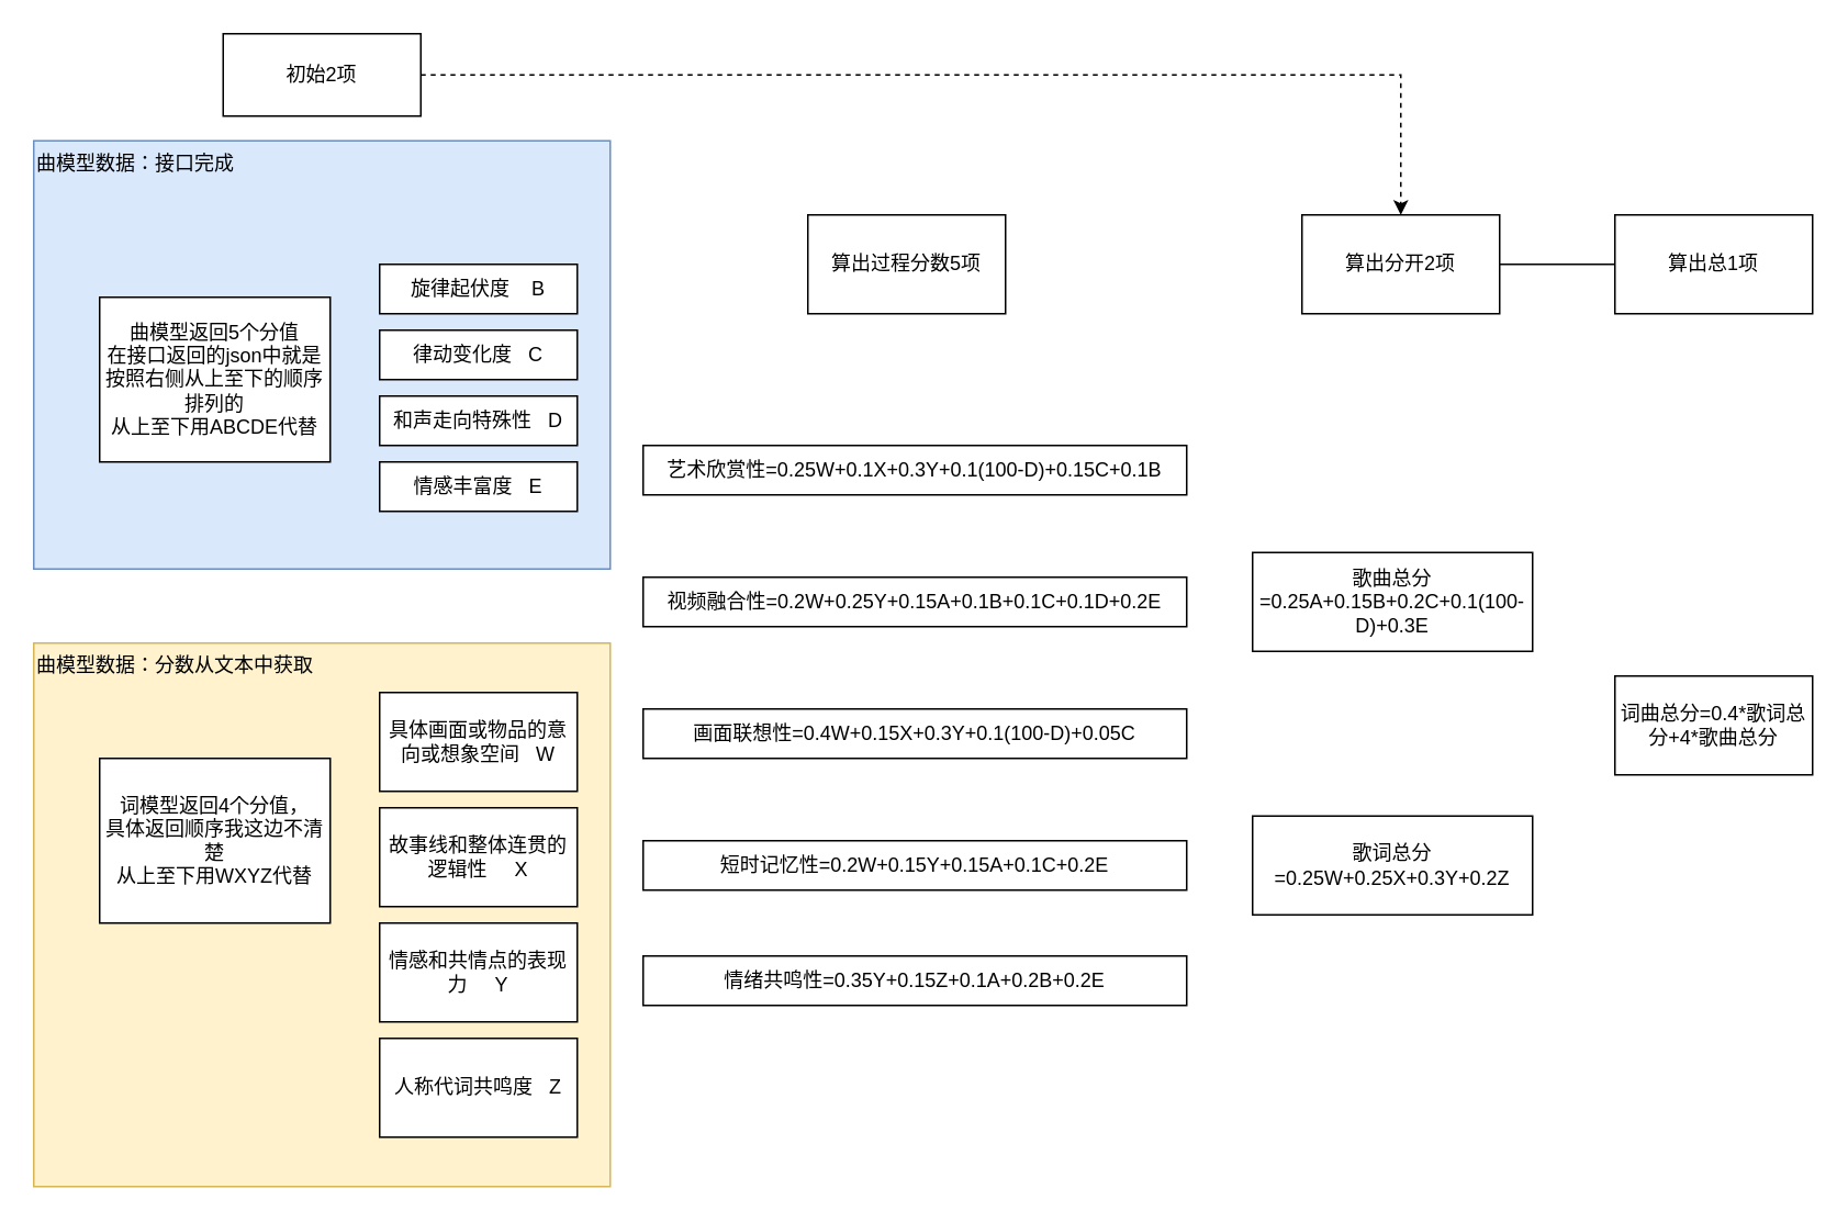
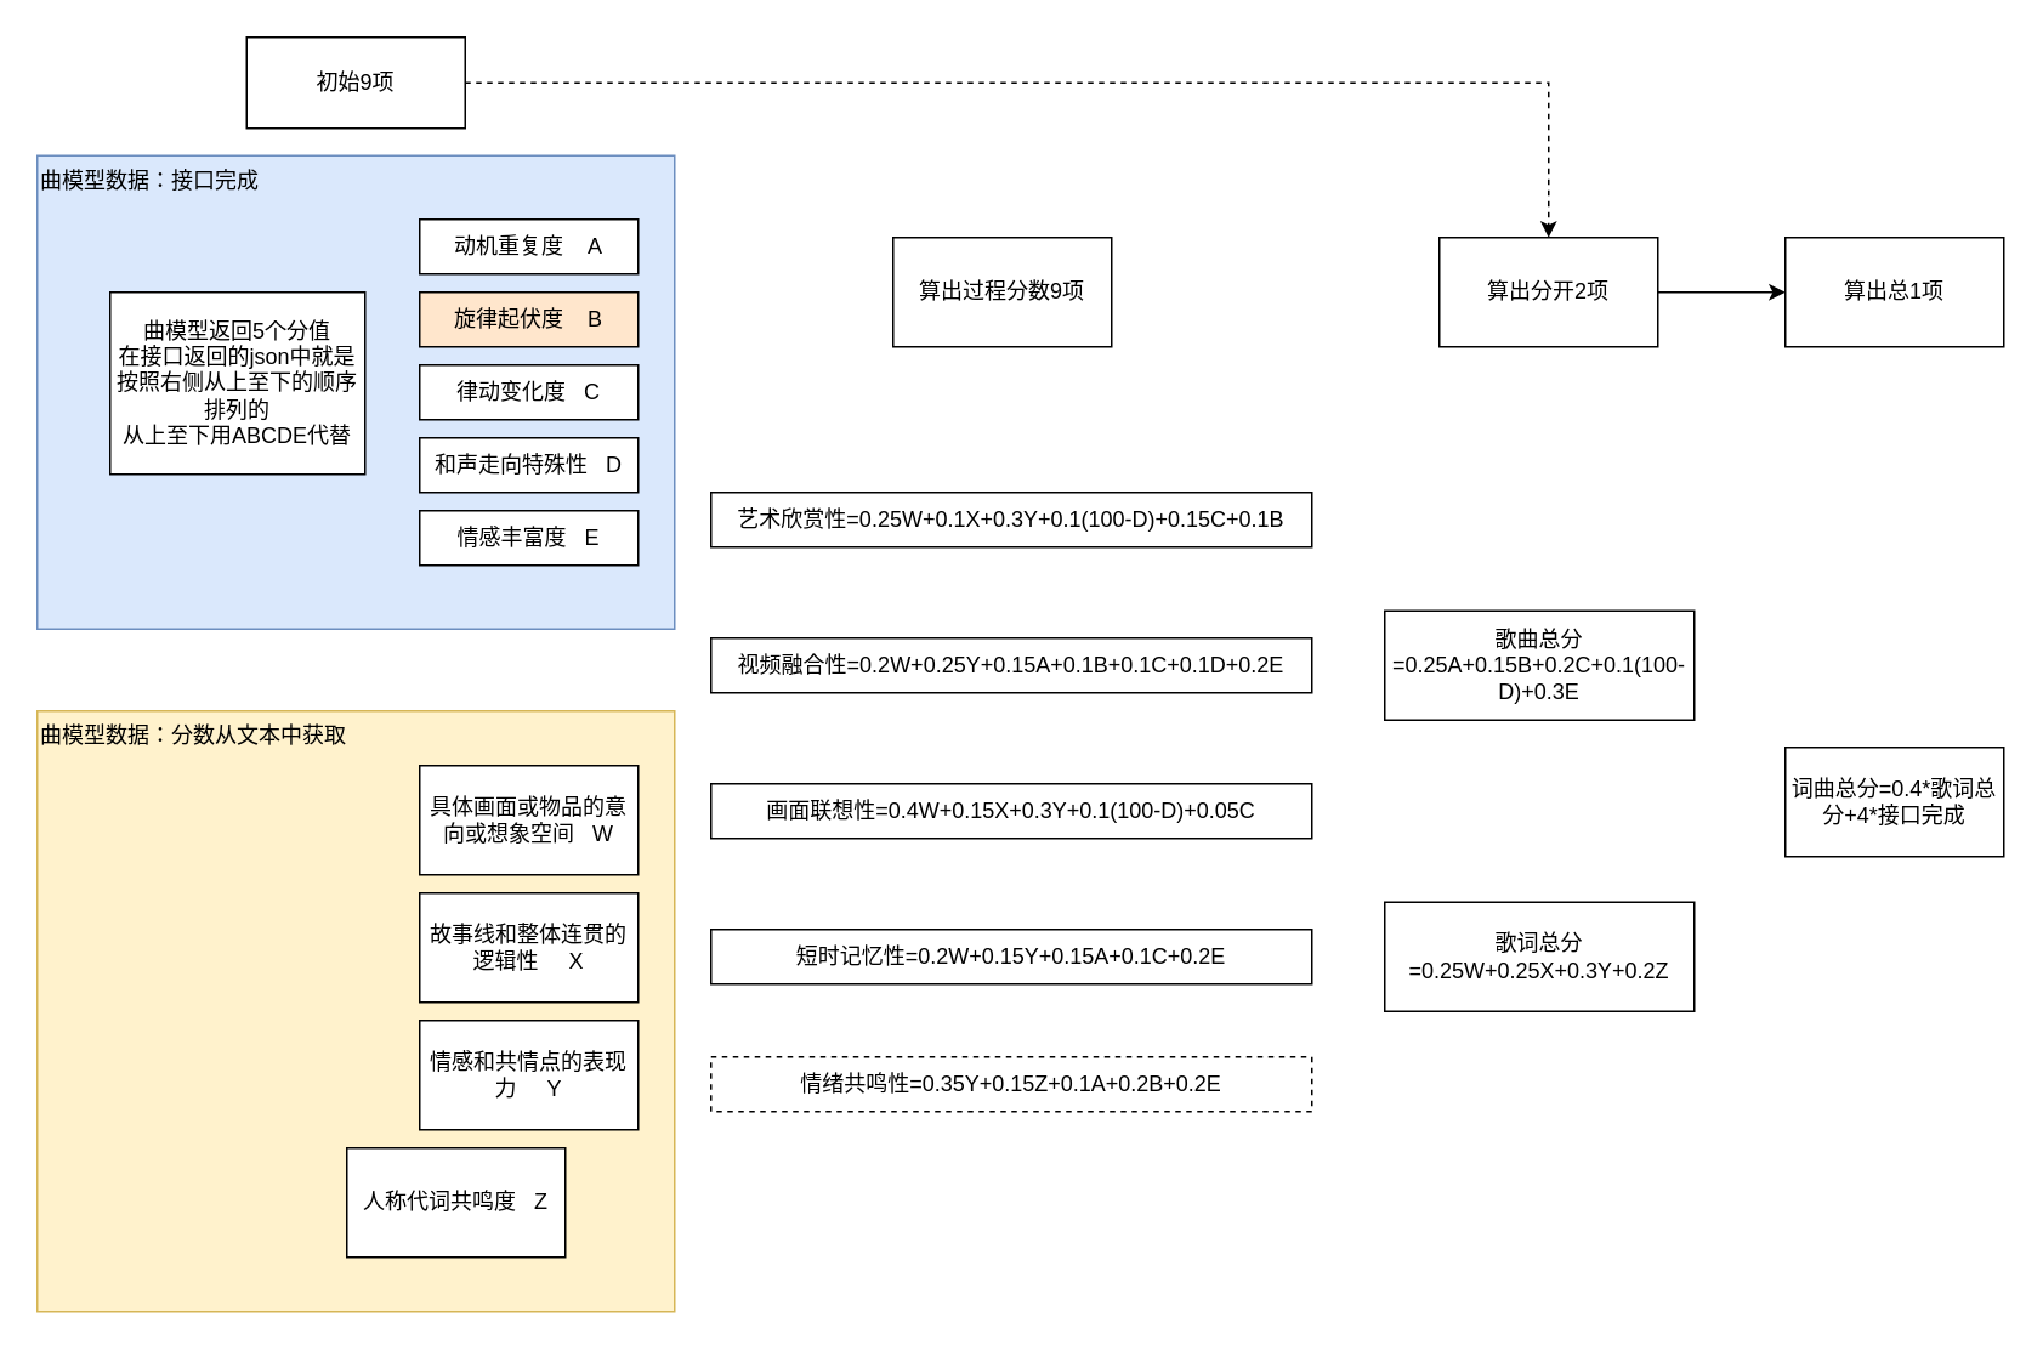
  <mxCell id="0" />
  <mxCell id="1" parent="0" />
  <mxCell id="2" value="曲模型数据：分数从文本中获取" style="rounded=0;whiteSpace=wrap;html=1;align=left;verticalAlign=top;fillColor=#fff2cc;strokeColor=#d6b656;" parent="1" vertex="1"><mxGeometry x="20" y="390" width="350" height="330" as="geometry" /></mxCell>
  <mxCell id="3" value="曲模型数据：接口完成" style="rounded=0;whiteSpace=wrap;html=1;align=left;verticalAlign=top;fillColor=#dae8fc;strokeColor=#6c8ebf;" parent="1" vertex="1"><mxGeometry x="20" y="85" width="350" height="260" as="geometry" /></mxCell>
- <mxCell id="4" value="曲模型返回5个分值&lt;div&gt;在接口返回的json中就是按照右侧从上至下的顺序排列的&lt;/div&gt;&lt;div&gt;从上至下用ABCDE代替&lt;/div&gt;" style="rounded=0;whiteSpace=wrap;html=1;" parent="1" vertex="1"><mxGeometry x="60" y="180" width="140" height="100" as="geometry" /></mxCell>
- <mxCell id="5" value="词模型返回4个分值，&lt;div&gt;具体返回顺序我这边不清楚&lt;/div&gt;&lt;div&gt;从上至下用WXYZ代替&lt;/div&gt;" style="whiteSpace=wrap;html=1;" parent="1" vertex="1"><mxGeometry x="60" y="460" width="140" height="100" as="geometry" /></mxCell>
- <mxCell id="7" value="旋律起伏度&amp;nbsp; &amp;nbsp; B" style="whiteSpace=wrap;html=1;" parent="1" vertex="1"><mxGeometry x="230" y="160" width="120" height="30" as="geometry" /></mxCell>
+ <mxCell id="4" value="曲模型返回5个分值&lt;div&gt;在接口返回的json中就是按照右侧从上至下的顺序排列的&lt;/div&gt;&lt;div&gt;从上至下用ABCDE代替&lt;/div&gt;" style="rounded=0;whiteSpace=wrap;html=1;" parent="1" vertex="1"><mxGeometry x="60" y="160" width="140" height="100" as="geometry" /></mxCell>
+ <mxCell id="6" value="动机重复度&amp;nbsp; &amp;nbsp; A" style="whiteSpace=wrap;html=1;" parent="1" vertex="1"><mxGeometry x="230" y="120" width="120" height="30" as="geometry" /></mxCell>
+ <mxCell id="7" value="旋律起伏度&amp;nbsp; &amp;nbsp; B" style="whiteSpace=wrap;html=1;fillColor=#ffe6cc;" parent="1" vertex="1"><mxGeometry x="230" y="160" width="120" height="30" as="geometry" /></mxCell>
  <mxCell id="8" value="律动变化度&amp;nbsp; &amp;nbsp;C" style="whiteSpace=wrap;html=1;" parent="1" vertex="1"><mxGeometry x="230" y="200" width="120" height="30" as="geometry" /></mxCell>
  <mxCell id="9" value="和声走向特殊性&amp;nbsp; &amp;nbsp;D" style="whiteSpace=wrap;html=1;" parent="1" vertex="1"><mxGeometry x="230" y="240" width="120" height="30" as="geometry" /></mxCell>
  <mxCell id="10" value="情感丰富度&amp;nbsp; &amp;nbsp;E" style="whiteSpace=wrap;html=1;" parent="1" vertex="1"><mxGeometry x="230" y="280" width="120" height="30" as="geometry" /></mxCell>
  <mxCell id="11" value="具体画面或物品的意向或想象空间&amp;nbsp; &amp;nbsp;W" style="whiteSpace=wrap;html=1;" parent="1" vertex="1"><mxGeometry x="230" y="420" width="120" height="60" as="geometry" /></mxCell>
  <mxCell id="12" value="故事线和整体连贯的逻辑性&amp;nbsp; &amp;nbsp; &amp;nbsp;X" style="whiteSpace=wrap;html=1;" parent="1" vertex="1"><mxGeometry x="230" y="490" width="120" height="60" as="geometry" /></mxCell>
  <mxCell id="13" value="情感和共情点的表现力&amp;nbsp; &amp;nbsp; &amp;nbsp;Y" style="whiteSpace=wrap;html=1;" parent="1" vertex="1"><mxGeometry x="230" y="560" width="120" height="60" as="geometry" /></mxCell>
- <mxCell id="14" value="人称代词共鸣度&amp;nbsp; &amp;nbsp;Z" style="whiteSpace=wrap;html=1;" parent="1" vertex="1"><mxGeometry x="230" y="630" width="120" height="60" as="geometry" /></mxCell>
+ <mxCell id="14" value="人称代词共鸣度&amp;nbsp; &amp;nbsp;Z" style="whiteSpace=wrap;html=1;" parent="1" vertex="1"><mxGeometry x="190" y="630" width="120" height="60" as="geometry" /></mxCell>
  <mxCell id="15" value="歌词总分=0.25W+0.25X+0.3Y+0.2Z" style="whiteSpace=wrap;html=1;" parent="1" vertex="1"><mxGeometry x="760" y="495" width="170" height="60" as="geometry" /></mxCell>
  <mxCell id="16" value="艺术欣赏性=0.25W+0.1X+0.3Y+0.1(100-D)+0.15C+0.1B" style="whiteSpace=wrap;html=1;" parent="1" vertex="1"><mxGeometry x="390" y="270" width="330" height="30" as="geometry" /></mxCell>
  <mxCell id="17" value="视频融合性=0.2W+0.25Y+0.15A+0.1B+0.1C+0.1D+0.2E" style="whiteSpace=wrap;html=1;" parent="1" vertex="1"><mxGeometry x="390" y="350" width="330" height="30" as="geometry" /></mxCell>
  <mxCell id="18" value="画面联想性=0.4W+0.15X+0.3Y+0.1(100-D)+0.05C" style="whiteSpace=wrap;html=1;" parent="1" vertex="1"><mxGeometry x="390" y="430" width="330" height="30" as="geometry" /></mxCell>
  <mxCell id="19" value="短时记忆性=0.2W+0.15Y+0.15A+0.1C+0.2E" style="whiteSpace=wrap;html=1;" parent="1" vertex="1"><mxGeometry x="390" y="510" width="330" height="30" as="geometry" /></mxCell>
- <mxCell id="20" value="情绪共鸣性=0.35Y+0.15Z+0.1A+0.2B+0.2E" style="whiteSpace=wrap;html=1;" parent="1" vertex="1"><mxGeometry x="390" y="580" width="330" height="30" as="geometry" /></mxCell>
- <mxCell id="21" value="算出过程分数5项" style="whiteSpace=wrap;html=1;" parent="1" vertex="1"><mxGeometry x="490" y="130" width="120" height="60" as="geometry" /></mxCell>
+ <mxCell id="20" value="情绪共鸣性=0.35Y+0.15Z+0.1A+0.2B+0.2E" style="whiteSpace=wrap;html=1;dashed=1;" parent="1" vertex="1"><mxGeometry x="390" y="580" width="330" height="30" as="geometry" /></mxCell>
+ <mxCell id="21" value="算出过程分数9项" style="whiteSpace=wrap;html=1;" parent="1" vertex="1"><mxGeometry x="490" y="130" width="120" height="60" as="geometry" /></mxCell>
  <mxCell id="22" value="歌曲总分=0.25A+0.15B+0.2C+0.1(100-D)+0.3E" style="whiteSpace=wrap;html=1;" parent="1" vertex="1"><mxGeometry x="760" y="335" width="170" height="60" as="geometry" /></mxCell>
- <mxCell id="23" value="词曲总分=0.4*歌词总分+4*歌曲总分" style="whiteSpace=wrap;html=1;" parent="1" vertex="1"><mxGeometry x="980" y="410" width="120" height="60" as="geometry" /></mxCell>
- <mxCell id="24" style="edgeStyle=orthogonalEdgeStyle;rounded=0;orthogonalLoop=1;jettySize=auto;html=1;exitX=1;exitY=0.5;exitDx=0;exitDy=0;entryX=0;entryY=0.5;entryDx=0;entryDy=0;endArrow=none;" edge="1" parent="1" source="25" target="26"><mxGeometry relative="1" as="geometry" /></mxCell>
+ <mxCell id="23" value="词曲总分=0.4*歌词总分+4*接口完成" style="whiteSpace=wrap;html=1;" parent="1" vertex="1"><mxGeometry x="980" y="410" width="120" height="60" as="geometry" /></mxCell>
+ <mxCell id="24" style="edgeStyle=orthogonalEdgeStyle;rounded=0;orthogonalLoop=1;jettySize=auto;html=1;exitX=1;exitY=0.5;exitDx=0;exitDy=0;entryX=0;entryY=0.5;entryDx=0;entryDy=0;" edge="1" parent="1" source="25" target="26"><mxGeometry relative="1" as="geometry" /></mxCell>
  <mxCell id="25" value="算出分开2项" style="whiteSpace=wrap;html=1;" vertex="1" parent="1"><mxGeometry x="790" y="130" width="120" height="60" as="geometry" /></mxCell>
  <mxCell id="26" value="算出总1项" style="whiteSpace=wrap;html=1;" vertex="1" parent="1"><mxGeometry x="980" y="130" width="120" height="60" as="geometry" /></mxCell>
  <mxCell id="27" style="edgeStyle=orthogonalEdgeStyle;rounded=0;orthogonalLoop=1;jettySize=auto;html=1;exitX=1;exitY=0.5;exitDx=0;exitDy=0;dashed=1;" edge="1" parent="1" source="28" target="25"><mxGeometry relative="1" as="geometry" /></mxCell>
- <mxCell id="28" value="初始2项" style="whiteSpace=wrap;html=1;" vertex="1" parent="1"><mxGeometry x="135" width="120" height="50" as="geometry" y="20" /></mxCell>
+ <mxCell id="28" value="初始9项" style="whiteSpace=wrap;html=1;" vertex="1" parent="1"><mxGeometry x="135" width="120" height="50" as="geometry" y="20" /></mxCell>
